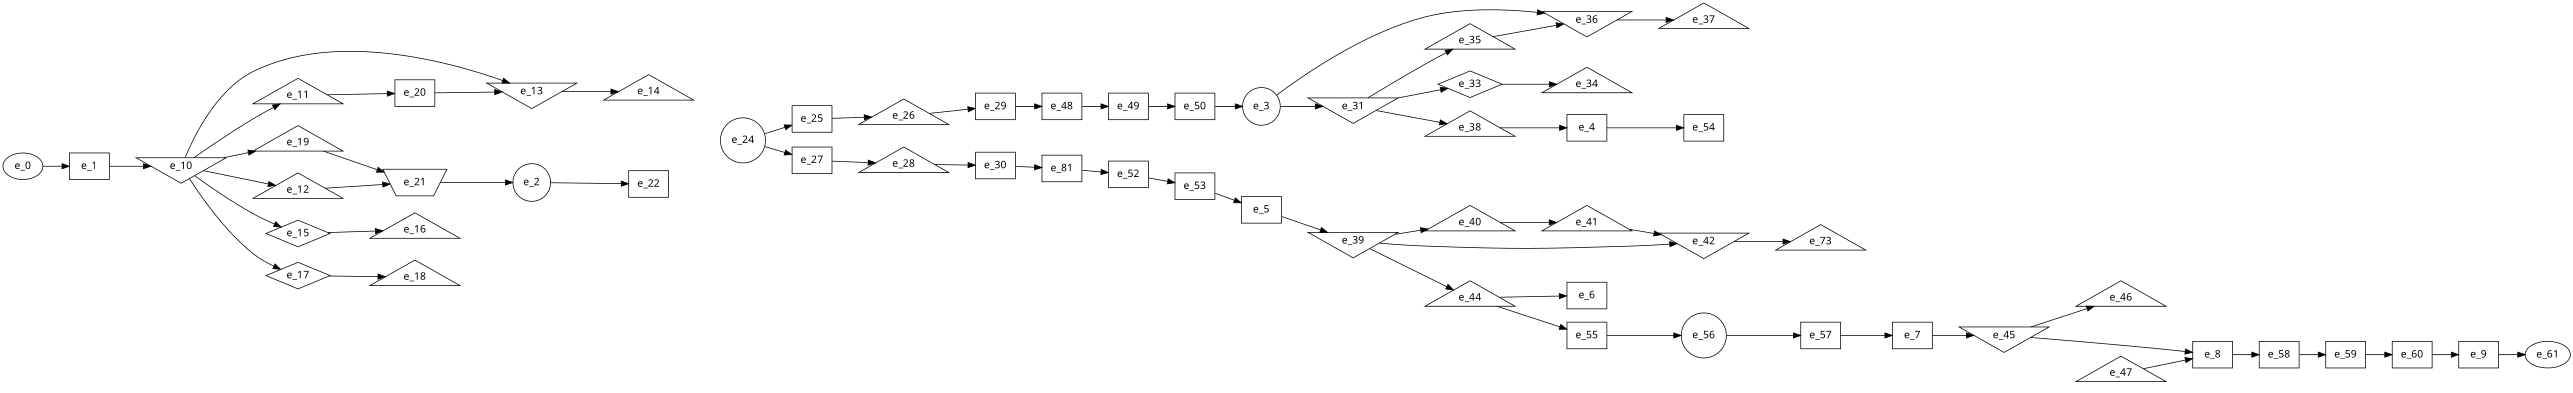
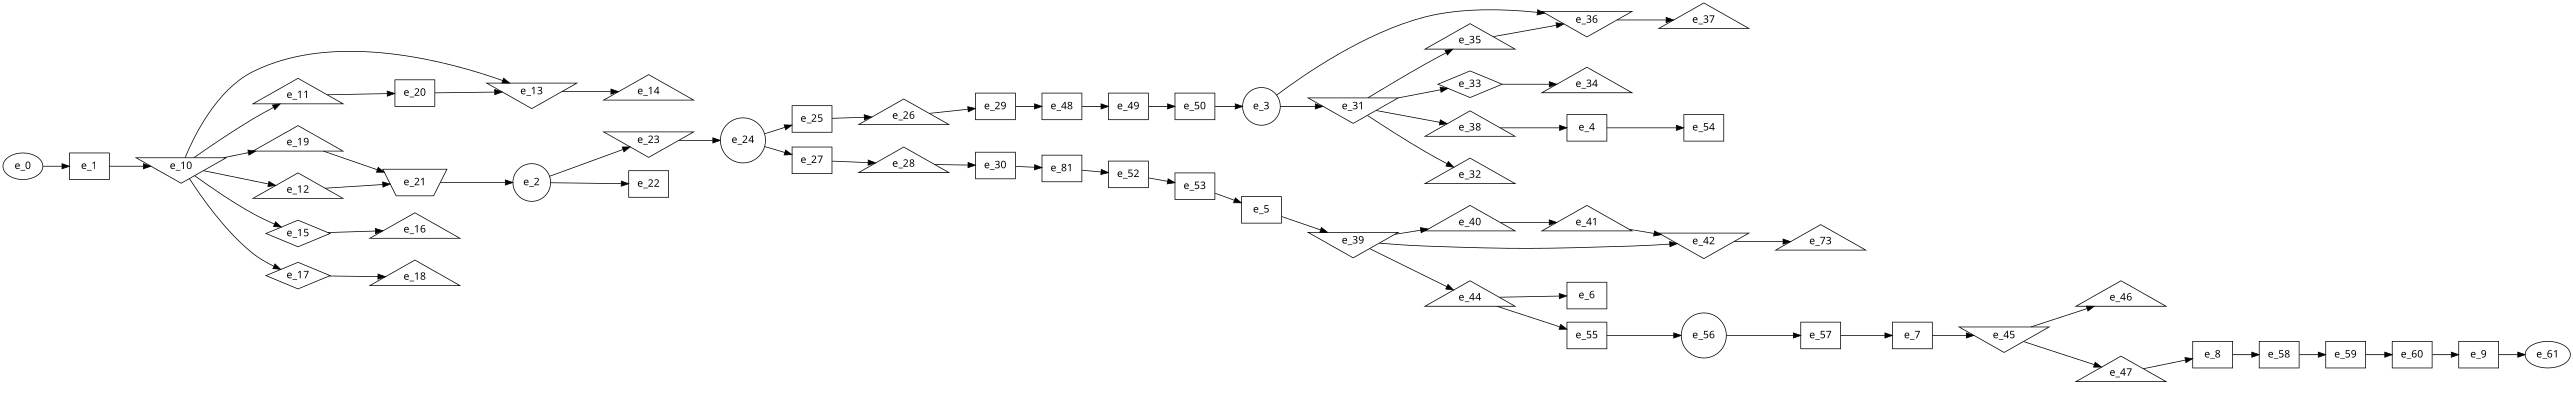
  digraph {
    fontname="Noto Sans"
    rankdir=LR
    node [fontname="Noto Sans" shape=dot]
    edge [fontname="Noto Sans"]
    e_10 [shape=invtriangle]
    e_1
    e_0 [shape=""]
    e_11 [shape=triangle]
    e_12 [shape=triangle]
    e_13 [shape=invtriangle]
    e_15 [shape=diamond]
    e_17 [shape=diamond]
    e_19 [shape=triangle]
    e_2 [shape=circle]
    e_22
+   e_23 [shape=invtriangle]
    e_24 [shape=circle]
    e_3 [shape=circle]
    e_31 [shape=invtriangle]
    e_36 [shape=invtriangle]
+   e_32 [shape=triangle]
    e_33 [shape=diamond]
    e_35 [shape=triangle]
    e_38 [shape=triangle]
    e_4
    e_54
    e_39 [shape=invtriangle]
    e_5
    e_40 [shape=triangle]
    e_42 [shape=invtriangle]
    e_44 [shape=triangle]
    e_56 [shape=circle]
    e_55
    e_45 [shape=invtriangle]
    e_7
    e_46 [shape=triangle]
    e_47 [shape=triangle]
    e_8
    e_58
    e_59
    e_61 [shape=""]
    e_9
    e_20
    e_21 [shape=invtrapezium]
    e_14 [shape=triangle]
    e_16 [shape=triangle]
    e_18 [shape=triangle]
    e_25
    e_27
    e_26 [shape=triangle]
    e_28 [shape=triangle]
    e_29
    e_48
    e_30
    n51 [label=e_81]
    e_49
    e_52
    e_34 [shape=triangle]
    e_37 [shape=triangle]
    e_41 [shape=triangle]
    n57 [label=e_73 shape=triangle]
    e_6
    e_50
    e_53
    e_57
    e_60
    e_10 -> e_11
    e_10 -> e_12
    e_10 -> e_13
    e_10 -> e_15
    e_10 -> e_17
    e_10 -> e_19
    e_1 -> e_10
    e_0 -> e_1
    e_11 -> e_20
    e_12 -> e_21
    e_13 -> e_14
    e_15 -> e_16
    e_17 -> e_18
    e_19 -> e_21
    e_2 -> e_22
+   e_2 -> e_23
+   e_23 -> e_24
    e_24 -> e_25
    e_24 -> e_27
    e_3 -> e_31
    e_3 -> e_36
+   e_31 -> e_32
    e_31 -> e_33
    e_31 -> e_35
    e_31 -> e_38
    e_36 -> e_37
    e_33 -> e_34
    e_35 -> e_36
    e_38 -> e_4
    e_4 -> e_54
    e_39 -> e_40
    e_39 -> e_42
    e_39 -> e_44
    e_5 -> e_39
    e_40 -> e_41
    e_42 -> n57
    e_44 -> e_55
    e_44 -> e_6
    e_56 -> e_57
    e_55 -> e_56
    e_45 -> e_46
-   e_45 -> e_8
+   e_45 -> e_47
    e_7 -> e_45
    e_47 -> e_8
    e_8 -> e_58
    e_58 -> e_59
    e_59 -> e_60
    e_9 -> e_61
    e_20 -> e_13
    e_21 -> e_2
    e_25 -> e_26
    e_27 -> e_28
    e_26 -> e_29
    e_28 -> e_30
    e_29 -> e_48
    e_48 -> e_49
    e_30 -> n51
    n51 -> e_52
    e_49 -> e_50
    e_52 -> e_53
    e_41 -> e_42
    e_50 -> e_3
    e_53 -> e_5
    e_57 -> e_7
    e_60 -> e_9
  }
